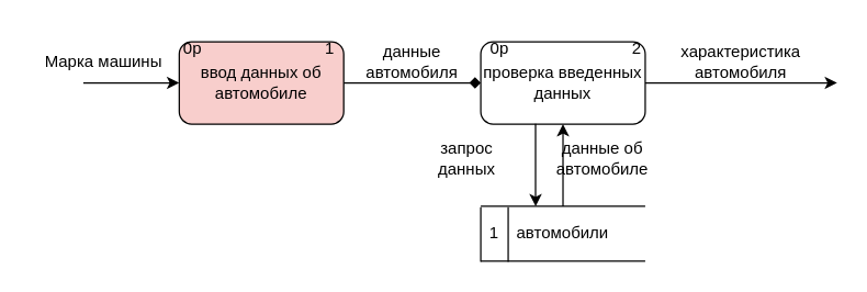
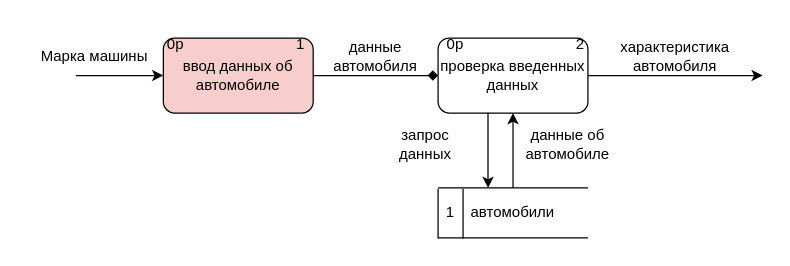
  <mxCell id="0" />
  <mxCell id="1" parent="0" />
  <mxCell id="2" style="edgeStyle=orthogonalEdgeStyle;rounded=0;orthogonalLoop=1;jettySize=auto;html=1;entryX=0;entryY=0.5;entryDx=0;entryDy=0;endArrow=diamond;" parent="1" source="3" target="14" edge="1"><mxGeometry relative="1" as="geometry" /></mxCell>
  <mxCell id="3" value="ввод данных об автомобиле" style="rounded=1;whiteSpace=wrap;html=1;fillColor=#f8cecc;" parent="1" vertex="1"><mxGeometry x="130" y="30" width="120" height="60" as="geometry" /></mxCell>
  <mxCell id="4" value="" style="endArrow=classic;html=1;rounded=0;entryX=0;entryY=0.5;entryDx=0;entryDy=0;" parent="1" target="3" edge="1"><mxGeometry width="50" height="50" relative="1" as="geometry"><mxPoint x="60" y="60" as="sourcePoint" /><mxPoint x="110" y="40" as="targetPoint" /></mxGeometry></mxCell>
  <mxCell id="5" value="Марка машины" style="text;html=1;strokeColor=none;fillColor=none;align=center;verticalAlign=middle;whiteSpace=wrap;rounded=0;" parent="1" vertex="1"><mxGeometry x="20" y="30" width="110" height="30" as="geometry" /></mxCell>
  <mxCell id="6" value="" style="group" parent="1" vertex="1" connectable="0"><mxGeometry x="350" y="150" width="120" height="40.57" as="geometry" /></mxCell>
  <mxCell id="7" value="" style="endArrow=none;html=1;rounded=0;" parent="6" edge="1"><mxGeometry width="50" height="50" relative="1" as="geometry"><mxPoint as="sourcePoint" /><mxPoint x="120" as="targetPoint" /></mxGeometry></mxCell>
  <mxCell id="8" value="" style="endArrow=none;html=1;rounded=0;" parent="6" edge="1"><mxGeometry width="50" height="50" relative="1" as="geometry"><mxPoint y="40" as="sourcePoint" /><mxPoint x="120" y="40" as="targetPoint" /></mxGeometry></mxCell>
  <mxCell id="9" value="" style="endArrow=none;html=1;rounded=0;" parent="6" edge="1"><mxGeometry width="50" height="50" relative="1" as="geometry"><mxPoint y="40.57" as="sourcePoint" /><mxPoint y="0.57" as="targetPoint" /></mxGeometry></mxCell>
  <mxCell id="10" value="" style="endArrow=none;html=1;rounded=0;" parent="6" edge="1"><mxGeometry width="50" height="50" relative="1" as="geometry"><mxPoint x="20" y="40.57" as="sourcePoint" /><mxPoint x="20" y="0.57" as="targetPoint" /></mxGeometry></mxCell>
  <mxCell id="11" value="1" style="text;html=1;strokeColor=none;fillColor=none;align=center;verticalAlign=middle;whiteSpace=wrap;rounded=0;" parent="6" vertex="1"><mxGeometry width="20" height="40" as="geometry" /></mxCell>
  <mxCell id="12" value="автомобили" style="text;html=1;strokeColor=none;fillColor=none;align=center;verticalAlign=middle;whiteSpace=wrap;rounded=0;" parent="6" vertex="1"><mxGeometry x="30" y="5" width="60" height="30" as="geometry" /></mxCell>
  <mxCell id="13" value="данные автомобиля" style="text;html=1;strokeColor=none;fillColor=none;align=center;verticalAlign=middle;whiteSpace=wrap;rounded=0;" parent="1" vertex="1"><mxGeometry x="270" y="30" width="60" height="30" as="geometry" /></mxCell>
  <mxCell id="14" value="проверка введенных данных" style="rounded=1;whiteSpace=wrap;html=1;" parent="1" vertex="1"><mxGeometry x="350" y="30" width="120" height="60" as="geometry" /></mxCell>
- <mxCell id="15" value="данные об автомобиле" style="text;html=1;strokeColor=none;fillColor=none;align=center;verticalAlign=middle;whiteSpace=wrap;rounded=0;" parent="1" vertex="1"><mxGeometry x="399" y="100" width="80" height="30" as="geometry" /></mxCell>
+ <mxCell id="15" value="данные об автомобиле" style="text;html=1;strokeColor=none;fillColor=none;align=center;verticalAlign=middle;whiteSpace=wrap;rounded=0;" parent="1" vertex="1"><mxGeometry x="414" y="100" width="80" height="30" as="geometry" /></mxCell>
  <mxCell id="16" value="характеристика автомобиля" style="text;html=1;strokeColor=none;fillColor=none;align=center;verticalAlign=middle;whiteSpace=wrap;rounded=0;" parent="1" vertex="1"><mxGeometry x="510" y="30" width="60" height="30" as="geometry" /></mxCell>
  <mxCell id="17" value="" style="endArrow=classic;html=1;rounded=0;exitX=1;exitY=0.5;exitDx=0;exitDy=0;" parent="1" edge="1"><mxGeometry width="50" height="50" relative="1" as="geometry"><mxPoint x="470" y="60" as="sourcePoint" /><mxPoint x="610" y="60" as="targetPoint" /></mxGeometry></mxCell>
  <mxCell id="18" value="" style="endArrow=classic;html=1;rounded=0;entryX=0.5;entryY=1;entryDx=0;entryDy=0;" parent="1" target="14" edge="1"><mxGeometry width="50" height="50" relative="1" as="geometry"><mxPoint x="410" y="150" as="sourcePoint" /><mxPoint x="440" y="100" as="targetPoint" /></mxGeometry></mxCell>
  <mxCell id="19" value="" style="endArrow=classic;html=1;rounded=0;exitX=0.333;exitY=0.997;exitDx=0;exitDy=0;exitPerimeter=0;" edge="1" parent="1" source="14"><mxGeometry width="50" height="50" relative="1" as="geometry"><mxPoint x="370" y="90" as="sourcePoint" /><mxPoint x="390" y="150" as="targetPoint" /></mxGeometry></mxCell>
  <mxCell id="20" value="запрос данных" style="text;html=1;strokeColor=none;fillColor=none;align=center;verticalAlign=middle;whiteSpace=wrap;rounded=0;" vertex="1" parent="1"><mxGeometry x="300" y="100" width="80" height="30" as="geometry" /></mxCell>
  <mxCell id="21" value="0р" style="text;html=1;strokeColor=none;fillColor=none;align=center;verticalAlign=middle;whiteSpace=wrap;rounded=0;" vertex="1" parent="1"><mxGeometry x="334" y="20" width="60" height="30" as="geometry" /></mxCell>
  <mxCell id="22" value="0р" style="text;html=1;strokeColor=none;fillColor=none;align=center;verticalAlign=middle;whiteSpace=wrap;rounded=0;" vertex="1" parent="1"><mxGeometry x="110" y="20" width="60" height="30" as="geometry" /></mxCell>
  <mxCell id="23" value="1" style="text;html=1;strokeColor=none;fillColor=none;align=center;verticalAlign=middle;whiteSpace=wrap;rounded=0;" vertex="1" parent="1"><mxGeometry x="210" y="20" width="60" height="30" as="geometry" /></mxCell>
  <mxCell id="24" value="2" style="text;html=1;strokeColor=none;fillColor=none;align=center;verticalAlign=middle;whiteSpace=wrap;rounded=0;" vertex="1" parent="1"><mxGeometry x="434" y="20" width="60" height="30" as="geometry" /></mxCell>
